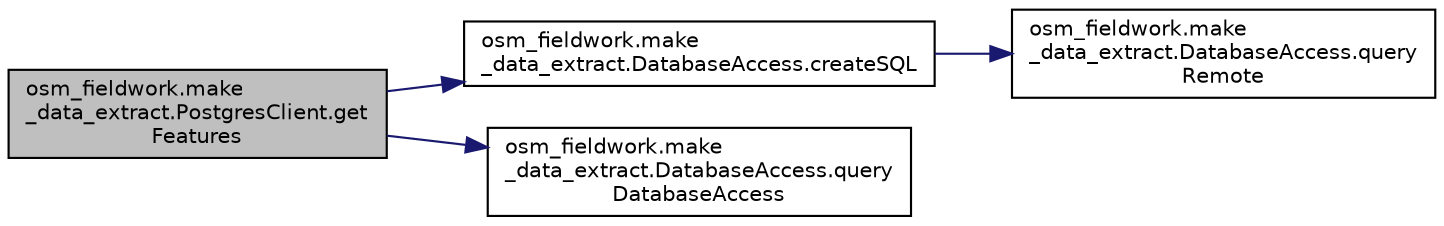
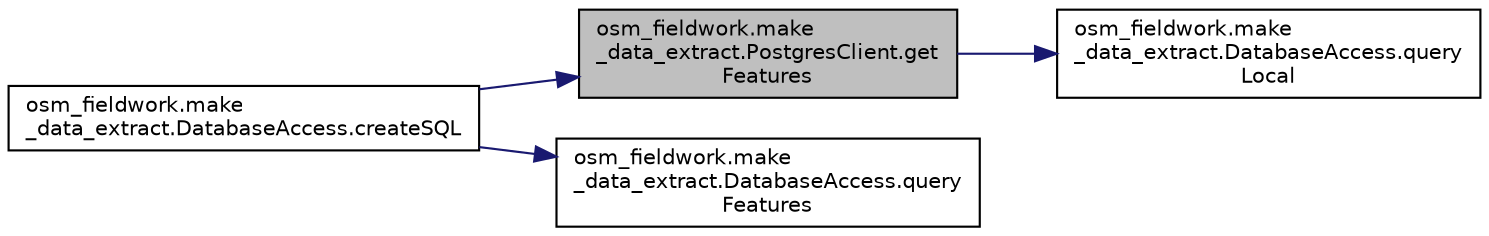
  digraph {
    fontname="DejaVu Sans"
    rankdir=LR
    node [color=black fillcolor=white fontname="DejaVu Sans" fontsize=10 shape=record style=filled]
    edge [color=midnightblue fontname="DejaVu Sans" fontsize=10 labelfontname=Helvetica labelfontsize=10 style=solid]
    n1 [fillcolor=grey75 fontcolor=black height=0.2 label="osm_fieldwork.make\l_data_extract.PostgresClient.get\lFeatures" width=0.4]
    n2 [height=0.2 label="osm_fieldwork.make\l_data_extract.DatabaseAccess.createSQL" width=0.4]
-   n3 [height=0.2 label="osm_fieldwork.make\l_data_extract.DatabaseAccess.query\lDatabaseAccess" width=0.4]
-   n4 [height=0.2 label="osm_fieldwork.make\l_data_extract.DatabaseAccess.query\lRemote" width=0.4]
-   n1 -> n2
+   n3 [height=0.2 label="osm_fieldwork.make\l_data_extract.DatabaseAccess.query\lLocal" width=0.4]
+   n4 [height=0.2 label="osm_fieldwork.make\l_data_extract.DatabaseAccess.query\lFeatures" width=0.4]
+   n2 -> n1
    n1 -> n3
    n2 -> n4
  }
